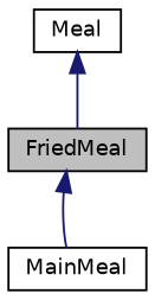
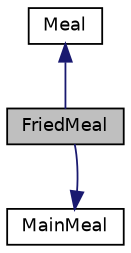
  digraph {
    node [color=black fillcolor=white fontname=Helvetica fontsize=10 shape=record style=filled]
    edge [color=midnightblue dir=back fontname=Helvetica fontsize=10 labelfontname=Helvetica labelfontsize=10 style=solid]
    n1 [fillcolor=grey75 fontcolor=black height=0.2 label=FriedMeal width=0.4]
    n2 [height=0.2 label=MainMeal width=0.4]
    n3 [height=0.2 label=Meal width=0.4]
-   n1 -> n2
+   n2 -> n1
    n3 -> n1
  }
